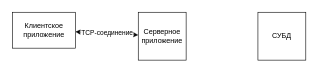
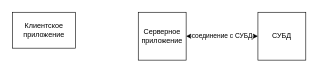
  <mxCell id="0" />
  <mxCell id="1" parent="0" />
  <mxCell id="2" value="Клиентское приложение" style="whiteSpace=wrap;html=1;aspect=fixed;" vertex="1" parent="1"><mxGeometry x="20" y="20" width="105" height="60" as="geometry" /></mxCell>
  <mxCell id="3" value="Серверное приложение" style="whiteSpace=wrap;html=1;aspect=fixed;" vertex="1" parent="1"><mxGeometry x="230" y="20" width="80" height="80" as="geometry" /></mxCell>
  <mxCell id="4" value="СУБД" style="whiteSpace=wrap;html=1;aspect=fixed;" vertex="1" parent="1"><mxGeometry x="430" y="20" width="80" height="80" as="geometry" /></mxCell>
- <mxCell id="5" value="TCP-соединение" style="endArrow=classic;startArrow=classic;html=1;rounded=0;" edge="1" parent="1" source="2" target="3"><mxGeometry width="50" height="50" relative="1" as="geometry"><mxPoint x="260" y="150" as="sourcePoint" /><mxPoint x="310" y="100" as="targetPoint" /></mxGeometry></mxCell>
+ <mxCell id="6" value="соединение с СУБД" style="endArrow=classic;startArrow=classic;html=1;rounded=0;" edge="1" parent="1" source="3" target="4"><mxGeometry width="50" height="50" relative="1" as="geometry"><mxPoint x="230" y="-70" as="sourcePoint" /><mxPoint x="360" y="-70" as="targetPoint" /></mxGeometry></mxCell>
